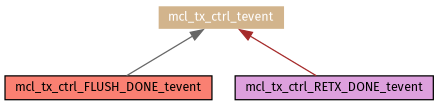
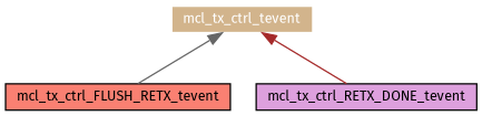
  digraph {
    fontname="Fira Sans"
    node [color=black fontname="Fira Sans" fontsize=10 shape=record style=filled]
    edge [dir=back fontname="Fira Sans" fontsize=10 labelfontname=Helvetica labelfontsize=10 style=solid]
    n1 [color=white fillcolor=tan fontcolor=white height=0.2 label=mcl_tx_ctrl_tevent width=0.4]
-   n2 [height=0.2 label=mcl_tx_ctrl_FLUSH_DONE_tevent width=0.4 fillcolor=salmon]
+   n2 [height=0.2 label=mcl_tx_ctrl_FLUSH_RETX_tevent width=0.4 fillcolor=salmon]
    n3 [height=0.2 label=mcl_tx_ctrl_RETX_DONE_tevent width=0.4 fillcolor=plum]
    n1 -> n2 [color=gray40]
    n1 -> n3 [color=brown]
  }
